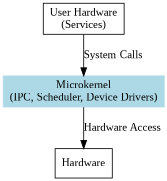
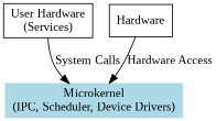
  digraph {
    fontname="Liberation Serif"
    rankdir=TB
    node [fontname="Liberation Serif" shape=rectangle]
    edge [fontname="Liberation Serif"]
    n1 [label="User Hardware\n(Services)"]
    n2 [color=lightblue label="Microkernel\n(IPC, Scheduler, Device Drivers)" shape=box style=filled]
    n3 [label=Hardware]
    n1 -> n2 [label="System Calls"]
-   n2 -> n3 [label="Hardware Access"]
+   n3 -> n2 [label="Hardware Access"]
  }
